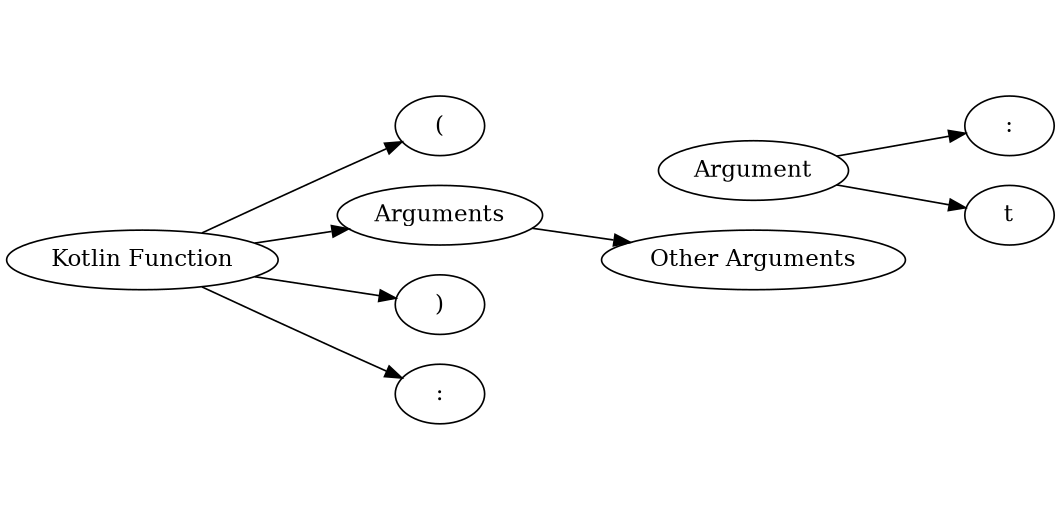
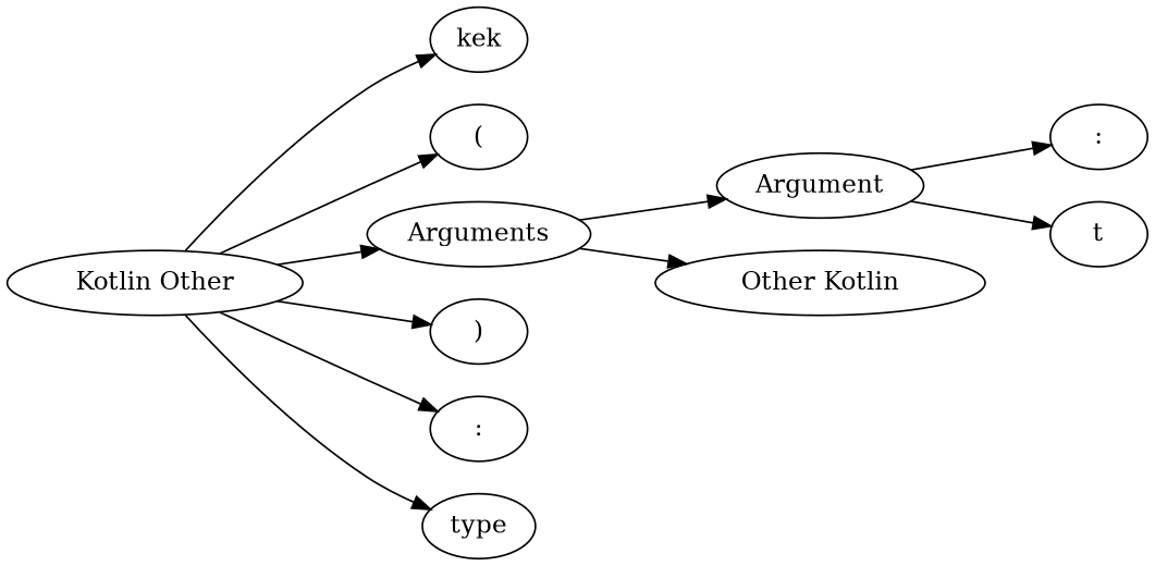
  digraph {
    rankdir=LR
-   n1 [label="Kotlin Function"]
+   n1 [label="Kotlin Other"]
+   n2 [label=kek]
    n3 [label="("]
    n4 [label=Arguments]
    n5 [label=")"]
    n6 [label=":"]
+   n7 [label=type]
    n8 [label=Argument]
-   n9 [label="Other Arguments"]
+   n9 [label="Other Kotlin"]
    n10 [label=":"]
    n11 [label=t]
+   n1 -> n2
    n1 -> n3
    n1 -> n4
    n1 -> n5
    n1 -> n6
+   n1 -> n7
+   n4 -> n8
    n4 -> n9
    n8 -> n10
    n8 -> n11
  }
